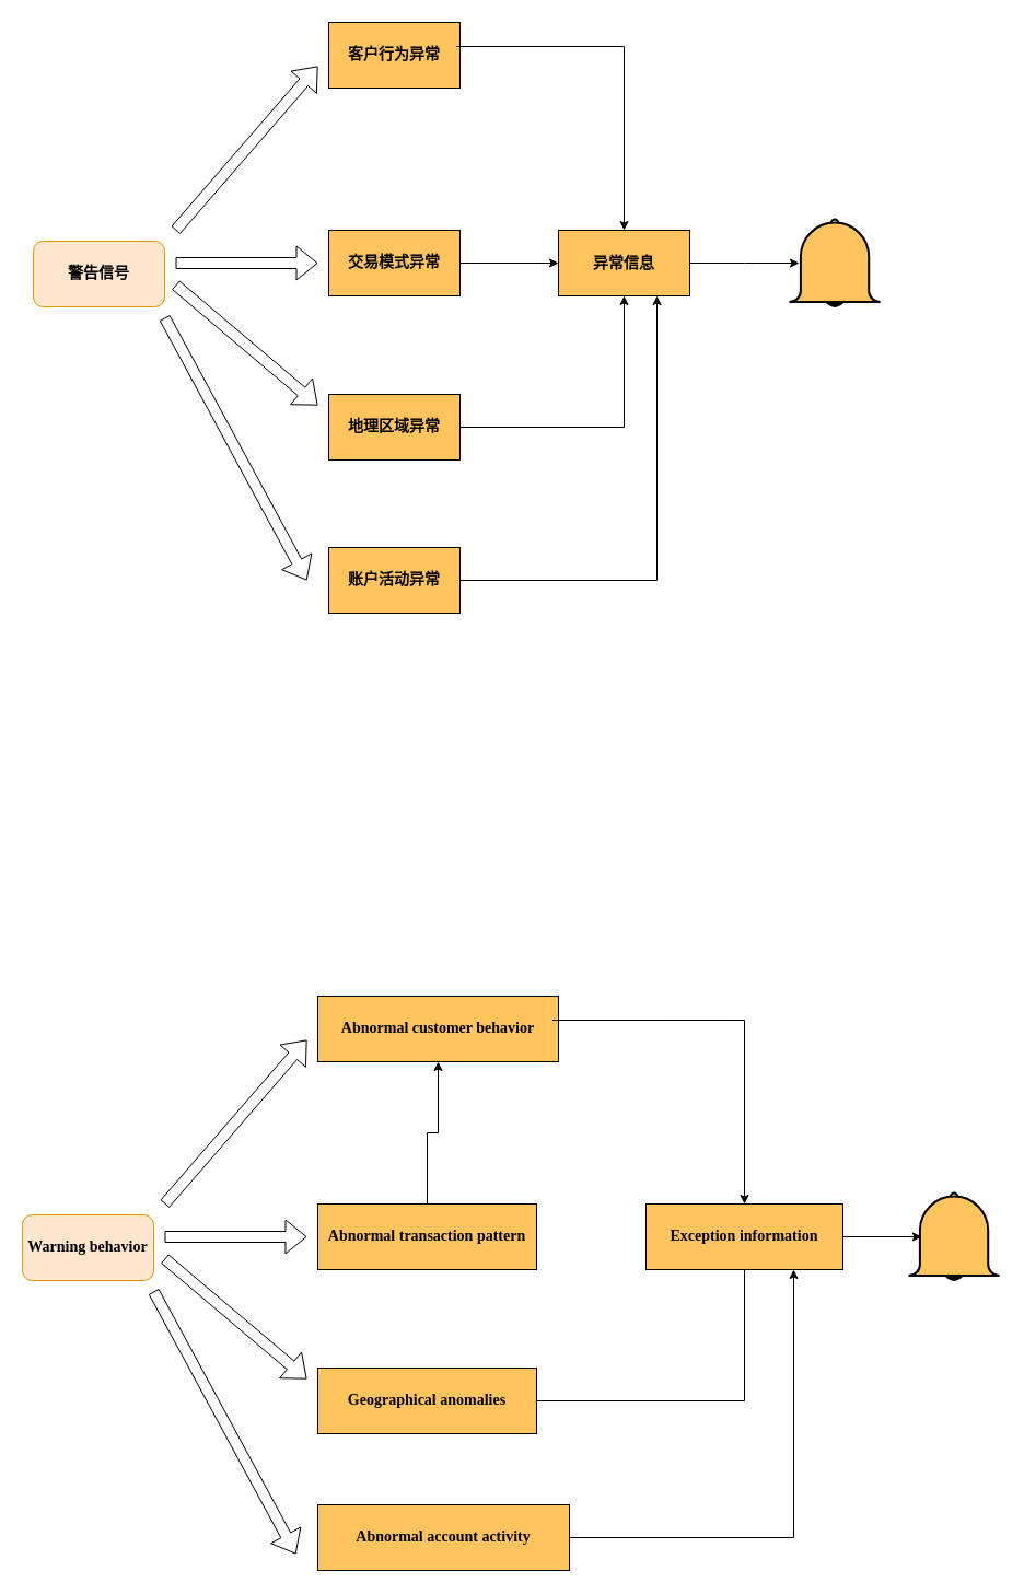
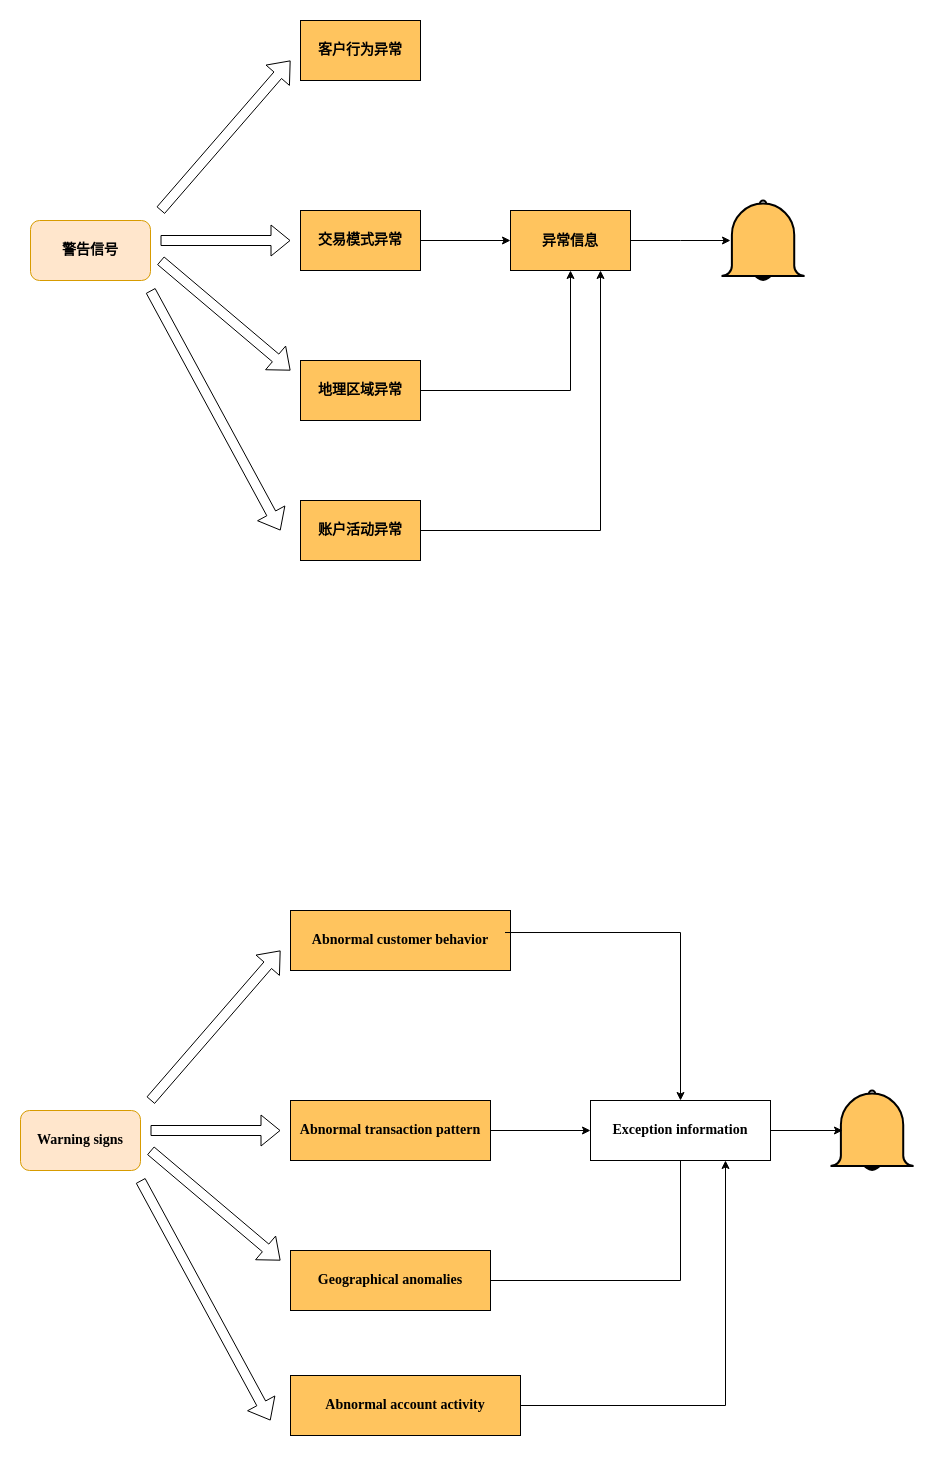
  <mxCell id="0" />
  <mxCell id="1" parent="0" />
  <mxCell id="2" value="&lt;div style=&quot;text-align: justify;&quot;&gt;&lt;p style=&quot;margin: 0pt 0pt 0.0pt;&quot; class=&quot;MsoNormal&quot;&gt;&lt;font face=&quot;宋体&quot;&gt;&lt;span style=&quot;font-size: 14px;&quot;&gt;&lt;b&gt;Abnormal customer behavior&lt;/b&gt;&lt;/span&gt;&lt;/font&gt;&lt;/p&gt;&lt;/div&gt;&lt;p style=&quot;margin: 0pt 0pt 0.0pt; text-align: justify; font-family: Calibri; font-size: 10.5pt;&quot; class=&quot;MsoNormal&quot;&gt;&lt;/p&gt;" style="rounded=0;whiteSpace=wrap;html=1;fillColor=#ffc45e;" vertex="1" parent="1"><mxGeometry x="290" y="910" width="220" height="60" as="geometry" /></mxCell>
- <mxCell id="3" value="" style="edgeStyle=orthogonalEdgeStyle;rounded=0;orthogonalLoop=1;jettySize=auto;html=1;" edge="1" parent="1" source="4" target="2"><mxGeometry relative="1" as="geometry" /></mxCell>
+ <mxCell id="3" value="" style="edgeStyle=orthogonalEdgeStyle;rounded=0;orthogonalLoop=1;jettySize=auto;html=1;" edge="1" parent="1" source="4" target="12"><mxGeometry relative="1" as="geometry" /></mxCell>
  <mxCell id="4" value="&lt;div style=&quot;text-align: justify;&quot;&gt;&lt;p style=&quot;margin: 0pt 0pt 0.0pt;&quot; class=&quot;MsoNormal&quot;&gt;&lt;font face=&quot;宋体&quot;&gt;&lt;span style=&quot;font-size: 14px;&quot;&gt;&lt;b&gt;Abnormal transaction pattern&lt;/b&gt;&lt;/span&gt;&lt;/font&gt;&lt;/p&gt;&lt;/div&gt;&lt;p style=&quot;margin: 0pt 0pt 0.0pt; text-align: justify; font-family: Calibri; font-size: 10.5pt;&quot; class=&quot;MsoNormal&quot;&gt;&lt;/p&gt;&lt;p style=&quot;margin: 0pt 0pt 0.0pt; text-align: justify; font-family: Calibri; font-size: 10.5pt;&quot; class=&quot;MsoNormal&quot;&gt;&lt;/p&gt;" style="rounded=0;whiteSpace=wrap;html=1;fillColor=#ffc45e;" vertex="1" parent="1"><mxGeometry x="290" y="1100" width="200" height="60" as="geometry" /></mxCell>
  <mxCell id="5" value="&lt;div style=&quot;text-align: justify;&quot;&gt;&lt;p style=&quot;margin: 0pt 0pt 0.0pt;&quot; class=&quot;MsoNormal&quot;&gt;&lt;font face=&quot;宋体&quot;&gt;&lt;span style=&quot;font-size: 14px;&quot;&gt;&lt;b&gt;Geographical anomalies&lt;/b&gt;&lt;/span&gt;&lt;/font&gt;&lt;/p&gt;&lt;/div&gt;&lt;p style=&quot;margin: 0pt 0pt 0.0pt; text-align: justify; font-family: Calibri; font-size: 10.5pt;&quot; class=&quot;MsoNormal&quot;&gt;&lt;/p&gt;&lt;p style=&quot;margin: 0pt 0pt 0.0pt; text-align: justify; font-family: Calibri; font-size: 10.5pt;&quot; class=&quot;MsoNormal&quot;&gt;&lt;/p&gt;&lt;p style=&quot;margin: 0pt 0pt 0.0pt; text-align: justify; font-family: Calibri; font-size: 10.5pt;&quot; class=&quot;MsoNormal&quot;&gt;&lt;/p&gt;" style="rounded=0;whiteSpace=wrap;html=1;fillColor=#ffc45e;" vertex="1" parent="1"><mxGeometry x="290" y="1250" width="200" height="60" as="geometry" /></mxCell>
  <mxCell id="6" value="&lt;div style=&quot;text-align: justify;&quot;&gt;&lt;p style=&quot;margin: 0pt 0pt 0.0pt;&quot; class=&quot;MsoNormal&quot;&gt;&lt;font face=&quot;宋体&quot;&gt;&lt;span style=&quot;font-size: 14px;&quot;&gt;&lt;b&gt;Abnormal account activity&lt;/b&gt;&lt;/span&gt;&lt;/font&gt;&lt;/p&gt;&lt;/div&gt;&lt;p style=&quot;margin: 0pt 0pt 0.0pt; text-align: justify; font-family: Calibri; font-size: 10.5pt;&quot; class=&quot;MsoNormal&quot;&gt;&lt;/p&gt;&lt;p style=&quot;margin: 0pt 0pt 0.0pt; text-align: justify; font-family: Calibri; font-size: 10.5pt;&quot; class=&quot;MsoNormal&quot;&gt;&lt;/p&gt;&lt;p style=&quot;margin: 0pt 0pt 0.0pt; text-align: justify; font-family: Calibri; font-size: 10.5pt;&quot; class=&quot;MsoNormal&quot;&gt;&lt;/p&gt;&lt;p style=&quot;margin: 0pt 0pt 0.0pt; text-align: justify; font-family: Calibri; font-size: 10.5pt;&quot; class=&quot;MsoNormal&quot;&gt;&lt;/p&gt;" style="rounded=0;whiteSpace=wrap;html=1;fillColor=#ffc45e;" vertex="1" parent="1"><mxGeometry x="290" y="1375" width="230" height="60" as="geometry" /></mxCell>
- <mxCell id="7" value="&lt;b style=&quot;border-color: var(--border-color); font-family: Calibri; font-size: 14px; text-align: justify;&quot;&gt;&lt;font style=&quot;border-color: var(--border-color);&quot; face=&quot;宋体&quot;&gt;Warning behavior&lt;/font&gt;&lt;/b&gt;" style="rounded=1;whiteSpace=wrap;html=1;fillColor=#ffe6cc;strokeColor=#d79b00;" vertex="1" parent="1"><mxGeometry x="20" y="1110" width="120" height="60" as="geometry" /></mxCell>
+ <mxCell id="7" value="&lt;b style=&quot;border-color: var(--border-color); font-family: Calibri; font-size: 14px; text-align: justify;&quot;&gt;&lt;font style=&quot;border-color: var(--border-color);&quot; face=&quot;宋体&quot;&gt;Warning signs&lt;/font&gt;&lt;/b&gt;" style="rounded=1;whiteSpace=wrap;html=1;fillColor=#ffe6cc;strokeColor=#d79b00;" vertex="1" parent="1"><mxGeometry x="20" y="1110" width="120" height="60" as="geometry" /></mxCell>
  <mxCell id="8" value="" style="shape=flexArrow;endArrow=classic;html=1;rounded=0;" edge="1" parent="1"><mxGeometry width="50" height="50" relative="1" as="geometry"><mxPoint x="150" y="1100" as="sourcePoint" /><mxPoint x="280" y="950" as="targetPoint" /></mxGeometry></mxCell>
  <mxCell id="9" value="" style="shape=flexArrow;endArrow=classic;html=1;rounded=0;" edge="1" parent="1"><mxGeometry width="50" height="50" relative="1" as="geometry"><mxPoint x="150" y="1130" as="sourcePoint" /><mxPoint x="280" y="1130" as="targetPoint" /></mxGeometry></mxCell>
  <mxCell id="10" value="" style="shape=flexArrow;endArrow=classic;html=1;rounded=0;" edge="1" parent="1"><mxGeometry width="50" height="50" relative="1" as="geometry"><mxPoint x="150" y="1150" as="sourcePoint" /><mxPoint x="280" y="1260" as="targetPoint" /></mxGeometry></mxCell>
  <mxCell id="11" value="" style="shape=flexArrow;endArrow=classic;html=1;rounded=0;" edge="1" parent="1"><mxGeometry width="50" height="50" relative="1" as="geometry"><mxPoint x="140" y="1180" as="sourcePoint" /><mxPoint x="270" y="1420" as="targetPoint" /></mxGeometry></mxCell>
- <mxCell id="12" value="&lt;div style=&quot;text-align: justify;&quot;&gt;&lt;p style=&quot;margin: 0pt 0pt 0.0pt;&quot; class=&quot;MsoNormal&quot;&gt;&lt;font face=&quot;宋体&quot;&gt;&lt;span style=&quot;font-size: 14px;&quot;&gt;&lt;b&gt;Exception information&lt;/b&gt;&lt;/span&gt;&lt;/font&gt;&lt;/p&gt;&lt;/div&gt;&lt;p style=&quot;margin: 0pt 0pt 0.0pt; text-align: justify; font-family: Calibri; font-size: 10.5pt;&quot; class=&quot;MsoNormal&quot;&gt;&lt;/p&gt;&lt;p style=&quot;margin: 0pt 0pt 0.0pt; text-align: justify; font-family: Calibri; font-size: 10.5pt;&quot; class=&quot;MsoNormal&quot;&gt;&lt;/p&gt;" style="rounded=0;whiteSpace=wrap;html=1;fillColor=#ffc45e;" vertex="1" parent="1"><mxGeometry x="590" y="1100" width="180" height="60" as="geometry" /></mxCell>
+ <mxCell id="12" value="&lt;div style=&quot;text-align: justify;&quot;&gt;&lt;p style=&quot;margin: 0pt 0pt 0.0pt;&quot; class=&quot;MsoNormal&quot;&gt;&lt;font face=&quot;宋体&quot;&gt;&lt;span style=&quot;font-size: 14px;&quot;&gt;&lt;b&gt;Exception information&lt;/b&gt;&lt;/span&gt;&lt;/font&gt;&lt;/p&gt;&lt;/div&gt;&lt;p style=&quot;margin: 0pt 0pt 0.0pt; text-align: justify; font-family: Calibri; font-size: 10.5pt;&quot; class=&quot;MsoNormal&quot;&gt;&lt;/p&gt;&lt;p style=&quot;margin: 0pt 0pt 0.0pt; text-align: justify; font-family: Calibri; font-size: 10.5pt;&quot; class=&quot;MsoNormal&quot;&gt;&lt;/p&gt;" style="rounded=0;whiteSpace=wrap;html=1;fillColor=#ffffff;" vertex="1" parent="1"><mxGeometry x="590" y="1100" width="180" height="60" as="geometry" /></mxCell>
  <mxCell id="13" value="" style="html=1;verticalLabelPosition=bottom;align=center;labelBackgroundColor=#ffffff;verticalAlign=top;strokeWidth=2;strokeColor=#000000;shadow=0;dashed=0;shape=mxgraph.ios7.icons.bell;fillColor=#ffc45e;" vertex="1" parent="1"><mxGeometry x="830" y="1090" width="83.12" height="80" as="geometry" /></mxCell>
  <mxCell id="14" value="" style="edgeStyle=orthogonalEdgeStyle;rounded=0;orthogonalLoop=1;jettySize=auto;html=1;exitX=1;exitY=0.5;exitDx=0;exitDy=0;entryX=0.144;entryY=0.5;entryDx=0;entryDy=0;entryPerimeter=0;" edge="1" parent="1" source="12" target="13"><mxGeometry relative="1" as="geometry"><mxPoint x="540" y="1280" as="sourcePoint" /><mxPoint x="720" y="1130" as="targetPoint" /></mxGeometry></mxCell>
  <mxCell id="15" value="" style="edgeStyle=orthogonalEdgeStyle;rounded=0;orthogonalLoop=1;jettySize=auto;html=1;exitX=0.975;exitY=0.367;exitDx=0;exitDy=0;exitPerimeter=0;" edge="1" parent="1" source="2" target="12"><mxGeometry relative="1" as="geometry"><mxPoint x="420" y="1140" as="sourcePoint" /><mxPoint x="500" y="1140" as="targetPoint" /></mxGeometry></mxCell>
  <mxCell id="16" value="" style="edgeStyle=orthogonalEdgeStyle;rounded=0;orthogonalLoop=1;jettySize=auto;html=1;exitX=1;exitY=0.5;exitDx=0;exitDy=0;endArrow=none;" edge="1" parent="1" source="5" target="12"><mxGeometry relative="1" as="geometry"><mxPoint x="430" y="1150" as="sourcePoint" /><mxPoint x="510" y="1150" as="targetPoint" /></mxGeometry></mxCell>
  <mxCell id="17" value="" style="edgeStyle=orthogonalEdgeStyle;rounded=0;orthogonalLoop=1;jettySize=auto;html=1;entryX=0.75;entryY=1;entryDx=0;entryDy=0;" edge="1" parent="1" source="6" target="12"><mxGeometry relative="1" as="geometry"><mxPoint x="440" y="1160" as="sourcePoint" /><mxPoint x="520" y="1160" as="targetPoint" /></mxGeometry></mxCell>
  <mxCell id="18" value="&lt;div style=&quot;text-align: justify;&quot;&gt;&lt;p style=&quot;margin: 0pt 0pt 0.0pt; font-family: Calibri; font-size: 10.5pt;&quot; class=&quot;MsoNormal&quot;&gt;&lt;b&gt;&lt;span class=&quot;15&quot;&gt;&lt;font face=&quot;宋体&quot;&gt;客户行为异常&lt;/font&gt;&lt;/span&gt;&lt;/b&gt;&lt;/p&gt;&lt;/div&gt;&lt;p style=&quot;margin: 0pt 0pt 0.0pt; text-align: justify; font-family: Calibri; font-size: 10.5pt;&quot; class=&quot;MsoNormal&quot;&gt;&lt;/p&gt;" style="rounded=0;whiteSpace=wrap;html=1;fillColor=#ffc45e;" vertex="1" parent="1"><mxGeometry x="300" y="20" width="120" height="60" as="geometry" /></mxCell>
  <mxCell id="19" value="" style="edgeStyle=orthogonalEdgeStyle;rounded=0;orthogonalLoop=1;jettySize=auto;html=1;" edge="1" parent="1" source="20" target="28"><mxGeometry relative="1" as="geometry" /></mxCell>
  <mxCell id="20" value="&lt;div style=&quot;text-align: justify;&quot;&gt;&lt;p style=&quot;margin: 0pt 0pt 0.0pt; font-family: Calibri; font-size: 10.5pt;&quot; class=&quot;MsoNormal&quot;&gt;&lt;b&gt;&lt;span class=&quot;15&quot;&gt;&lt;font face=&quot;宋体&quot;&gt;交易模式异常&lt;/font&gt;&lt;/span&gt;&lt;/b&gt;&lt;/p&gt;&lt;/div&gt;&lt;p style=&quot;margin: 0pt 0pt 0.0pt; text-align: justify; font-family: Calibri; font-size: 10.5pt;&quot; class=&quot;MsoNormal&quot;&gt;&lt;/p&gt;&lt;p style=&quot;margin: 0pt 0pt 0.0pt; text-align: justify; font-family: Calibri; font-size: 10.5pt;&quot; class=&quot;MsoNormal&quot;&gt;&lt;/p&gt;" style="rounded=0;whiteSpace=wrap;html=1;fillColor=#ffc45e;" vertex="1" parent="1"><mxGeometry x="300" y="210" width="120" height="60" as="geometry" /></mxCell>
  <mxCell id="21" value="&lt;div style=&quot;text-align: justify;&quot;&gt;&lt;p style=&quot;margin: 0pt 0pt 0.0pt; font-family: Calibri; font-size: 10.5pt;&quot; class=&quot;MsoNormal&quot;&gt;&lt;b&gt;&lt;span class=&quot;15&quot;&gt;&lt;font face=&quot;宋体&quot;&gt;地理区域异常&lt;/font&gt;&lt;/span&gt;&lt;/b&gt;&lt;/p&gt;&lt;/div&gt;&lt;p style=&quot;margin: 0pt 0pt 0.0pt; text-align: justify; font-family: Calibri; font-size: 10.5pt;&quot; class=&quot;MsoNormal&quot;&gt;&lt;/p&gt;&lt;p style=&quot;margin: 0pt 0pt 0.0pt; text-align: justify; font-family: Calibri; font-size: 10.5pt;&quot; class=&quot;MsoNormal&quot;&gt;&lt;/p&gt;&lt;p style=&quot;margin: 0pt 0pt 0.0pt; text-align: justify; font-family: Calibri; font-size: 10.5pt;&quot; class=&quot;MsoNormal&quot;&gt;&lt;/p&gt;" style="rounded=0;whiteSpace=wrap;html=1;fillColor=#ffc45e;" vertex="1" parent="1"><mxGeometry x="300" y="360" width="120" height="60" as="geometry" /></mxCell>
  <mxCell id="22" value="&lt;div style=&quot;text-align: justify;&quot;&gt;&lt;p style=&quot;margin: 0pt 0pt 0.0pt; font-family: Calibri; font-size: 10.5pt;&quot; class=&quot;MsoNormal&quot;&gt;&lt;b&gt;&lt;span class=&quot;15&quot;&gt;&lt;font face=&quot;宋体&quot;&gt;账户活动异常&lt;/font&gt;&lt;/span&gt;&lt;/b&gt;&lt;/p&gt;&lt;/div&gt;&lt;p style=&quot;margin: 0pt 0pt 0.0pt; text-align: justify; font-family: Calibri; font-size: 10.5pt;&quot; class=&quot;MsoNormal&quot;&gt;&lt;/p&gt;&lt;p style=&quot;margin: 0pt 0pt 0.0pt; text-align: justify; font-family: Calibri; font-size: 10.5pt;&quot; class=&quot;MsoNormal&quot;&gt;&lt;/p&gt;&lt;p style=&quot;margin: 0pt 0pt 0.0pt; text-align: justify; font-family: Calibri; font-size: 10.5pt;&quot; class=&quot;MsoNormal&quot;&gt;&lt;/p&gt;&lt;p style=&quot;margin: 0pt 0pt 0.0pt; text-align: justify; font-family: Calibri; font-size: 10.5pt;&quot; class=&quot;MsoNormal&quot;&gt;&lt;/p&gt;" style="rounded=0;whiteSpace=wrap;html=1;fillColor=#ffc45e;" vertex="1" parent="1"><mxGeometry x="300" y="500" width="120" height="60" as="geometry" /></mxCell>
  <mxCell id="23" value="&lt;b style=&quot;border-color: var(--border-color); font-family: Calibri; font-size: 14px; text-align: justify;&quot;&gt;&lt;font style=&quot;border-color: var(--border-color);&quot; face=&quot;宋体&quot;&gt;警告信号&lt;/font&gt;&lt;/b&gt;" style="rounded=1;whiteSpace=wrap;html=1;fillColor=#ffe6cc;strokeColor=#d79b00;" vertex="1" parent="1"><mxGeometry x="30" y="220" width="120" height="60" as="geometry" /></mxCell>
  <mxCell id="24" value="" style="shape=flexArrow;endArrow=classic;html=1;rounded=0;" edge="1" parent="1"><mxGeometry width="50" height="50" relative="1" as="geometry"><mxPoint x="160" y="210" as="sourcePoint" /><mxPoint x="290" y="60" as="targetPoint" /></mxGeometry></mxCell>
  <mxCell id="25" value="" style="shape=flexArrow;endArrow=classic;html=1;rounded=0;" edge="1" parent="1"><mxGeometry width="50" height="50" relative="1" as="geometry"><mxPoint x="160" y="240" as="sourcePoint" /><mxPoint x="290" y="240" as="targetPoint" /></mxGeometry></mxCell>
  <mxCell id="26" value="" style="shape=flexArrow;endArrow=classic;html=1;rounded=0;" edge="1" parent="1"><mxGeometry width="50" height="50" relative="1" as="geometry"><mxPoint x="160" y="260" as="sourcePoint" /><mxPoint x="290" y="370" as="targetPoint" /></mxGeometry></mxCell>
  <mxCell id="27" value="" style="shape=flexArrow;endArrow=classic;html=1;rounded=0;" edge="1" parent="1"><mxGeometry width="50" height="50" relative="1" as="geometry"><mxPoint x="150" y="290" as="sourcePoint" /><mxPoint x="280" y="530" as="targetPoint" /></mxGeometry></mxCell>
  <mxCell id="28" value="&lt;div style=&quot;text-align: justify;&quot;&gt;&lt;p style=&quot;margin: 0pt 0pt 0.0pt; font-size: 10.5pt;&quot; class=&quot;MsoNormal&quot;&gt;&lt;font face=&quot;宋体&quot;&gt;&lt;b&gt;异常信息&lt;/b&gt;&lt;/font&gt;&lt;/p&gt;&lt;/div&gt;&lt;p style=&quot;margin: 0pt 0pt 0.0pt; text-align: justify; font-family: Calibri; font-size: 10.5pt;&quot; class=&quot;MsoNormal&quot;&gt;&lt;/p&gt;&lt;p style=&quot;margin: 0pt 0pt 0.0pt; text-align: justify; font-family: Calibri; font-size: 10.5pt;&quot; class=&quot;MsoNormal&quot;&gt;&lt;/p&gt;" style="rounded=0;whiteSpace=wrap;html=1;fillColor=#ffc45e;" vertex="1" parent="1"><mxGeometry x="510" y="210" width="120" height="60" as="geometry" /></mxCell>
  <mxCell id="29" value="" style="html=1;verticalLabelPosition=bottom;align=center;labelBackgroundColor=#ffffff;verticalAlign=top;strokeWidth=2;strokeColor=#000000;shadow=0;dashed=0;shape=mxgraph.ios7.icons.bell;fillColor=#ffc45e;" vertex="1" parent="1"><mxGeometry x="721" y="200" width="83.12" height="80" as="geometry" /></mxCell>
  <mxCell id="30" value="" style="edgeStyle=orthogonalEdgeStyle;rounded=0;orthogonalLoop=1;jettySize=auto;html=1;exitX=1;exitY=0.5;exitDx=0;exitDy=0;" edge="1" parent="1" source="28"><mxGeometry relative="1" as="geometry"><mxPoint x="550" y="390" as="sourcePoint" /><mxPoint x="730" y="240" as="targetPoint" /></mxGeometry></mxCell>
- <mxCell id="31" value="" style="edgeStyle=orthogonalEdgeStyle;rounded=0;orthogonalLoop=1;jettySize=auto;html=1;exitX=0.975;exitY=0.367;exitDx=0;exitDy=0;exitPerimeter=0;" edge="1" parent="1" source="18" target="28"><mxGeometry relative="1" as="geometry"><mxPoint x="430" y="250" as="sourcePoint" /><mxPoint x="510" y="250" as="targetPoint" /></mxGeometry></mxCell>
  <mxCell id="32" value="" style="edgeStyle=orthogonalEdgeStyle;rounded=0;orthogonalLoop=1;jettySize=auto;html=1;exitX=1;exitY=0.5;exitDx=0;exitDy=0;" edge="1" parent="1" source="21" target="28"><mxGeometry relative="1" as="geometry"><mxPoint x="440" y="260" as="sourcePoint" /><mxPoint x="520" y="260" as="targetPoint" /></mxGeometry></mxCell>
  <mxCell id="33" value="" style="edgeStyle=orthogonalEdgeStyle;rounded=0;orthogonalLoop=1;jettySize=auto;html=1;entryX=0.75;entryY=1;entryDx=0;entryDy=0;" edge="1" parent="1" source="22" target="28"><mxGeometry relative="1" as="geometry"><mxPoint x="450" y="270" as="sourcePoint" /><mxPoint x="530" y="270" as="targetPoint" /></mxGeometry></mxCell>
